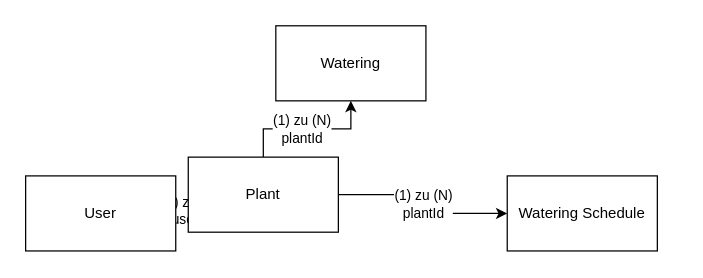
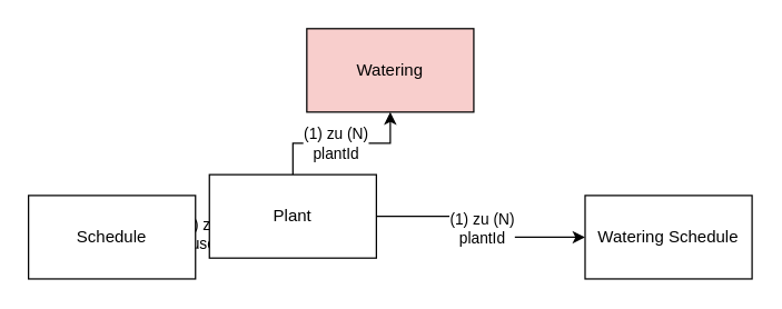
  <mxCell id="0" />
  <mxCell id="1" parent="0" />
  <mxCell id="2" style="edgeStyle=orthogonalEdgeStyle;rounded=0;orthogonalLoop=1;jettySize=auto;html=1;exitX=1;exitY=0.5;exitDx=0;exitDy=0;entryX=0;entryY=0.5;entryDx=0;entryDy=0;" edge="1" parent="1" source="4" target="9"><mxGeometry relative="1" as="geometry" /></mxCell>
  <mxCell id="3" value="(1) zu (N)&lt;div&gt;userId&lt;/div&gt;" style="edgeLabel;html=1;align=center;verticalAlign=middle;resizable=0;points=[];" vertex="1" connectable="0" parent="2"><mxGeometry x="-0.028" y="-1" relative="1" as="geometry"><mxPoint y="-1" as="offset" /></mxGeometry></mxCell>
- <mxCell id="4" value="User" style="rounded=0;whiteSpace=wrap;html=1;" vertex="1" parent="1"><mxGeometry x="20" y="140" width="120" height="60" as="geometry" /></mxCell>
+ <mxCell id="4" value="Schedule" style="rounded=0;whiteSpace=wrap;html=1;" vertex="1" parent="1"><mxGeometry x="20" y="140" width="120" height="60" as="geometry" /></mxCell>
  <mxCell id="5" style="edgeStyle=orthogonalEdgeStyle;rounded=0;orthogonalLoop=1;jettySize=auto;html=1;entryX=0.5;entryY=1;entryDx=0;entryDy=0;" edge="1" parent="1" source="9" target="10"><mxGeometry relative="1" as="geometry" /></mxCell>
  <mxCell id="6" value="(1) zu (N)&lt;div&gt;plantId&lt;/div&gt;" style="edgeLabel;html=1;align=center;verticalAlign=middle;resizable=0;points=[];" vertex="1" connectable="0" parent="5"><mxGeometry x="-0.085" relative="1" as="geometry"><mxPoint as="offset" /></mxGeometry></mxCell>
  <mxCell id="7" style="edgeStyle=orthogonalEdgeStyle;rounded=0;orthogonalLoop=1;jettySize=auto;html=1;entryX=0;entryY=0.5;entryDx=0;entryDy=0;" edge="1" parent="1" source="9" target="11"><mxGeometry relative="1" as="geometry" /></mxCell>
  <mxCell id="8" value="(1) zu (N)&lt;div&gt;plantId&lt;/div&gt;" style="edgeLabel;html=1;align=center;verticalAlign=middle;resizable=0;points=[];" vertex="1" connectable="0" parent="7"><mxGeometry x="0.004" relative="1" as="geometry"><mxPoint as="offset" /></mxGeometry></mxCell>
  <mxCell id="9" value="Plant" style="rounded=0;whiteSpace=wrap;html=1;" vertex="1" parent="1"><mxGeometry x="150" y="125" width="120" height="60" as="geometry" /></mxCell>
- <mxCell id="10" value="Watering" style="rounded=0;whiteSpace=wrap;html=1;" vertex="1" parent="1"><mxGeometry x="220" y="20" width="120" height="60" as="geometry" /></mxCell>
- <mxCell id="11" value="Watering Schedule" style="rounded=0;whiteSpace=wrap;html=1;" vertex="1" parent="1"><mxGeometry x="405" y="140" width="120" height="60" as="geometry" /></mxCell>
+ <mxCell id="10" value="Watering" style="rounded=0;whiteSpace=wrap;html=1;fillColor=#f8cecc;" vertex="1" parent="1"><mxGeometry x="220" y="20" width="120" height="60" as="geometry" /></mxCell>
+ <mxCell id="11" value="Watering Schedule" style="rounded=0;whiteSpace=wrap;html=1;" vertex="1" parent="1"><mxGeometry x="420" y="140" width="120" height="60" as="geometry" /></mxCell>
